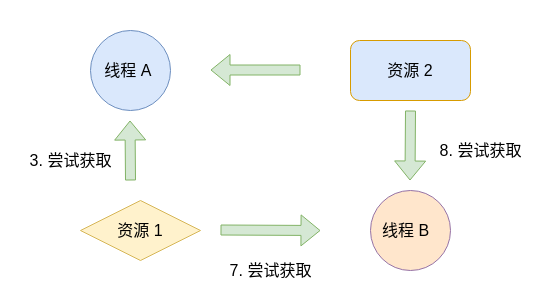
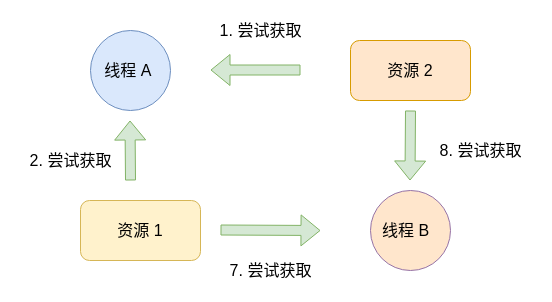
  <mxCell id="0" />
  <mxCell id="1" parent="0" />
  <mxCell id="2" value="线程 A&amp;nbsp;" style="ellipse;whiteSpace=wrap;html=1;aspect=fixed;fillColor=#dae8fc;strokeColor=#6c8ebf;fontSize=16;verticalAlign=middle;" vertex="1" parent="1"><mxGeometry x="90" y="30" width="80" height="80" as="geometry" /></mxCell>
- <mxCell id="3" value="资源 1" style="rhombus;whiteSpace=wrap;html=1;fontSize=16;fillColor=#fff2cc;strokeColor=#d6b656;verticalAlign=middle;" vertex="1" parent="1"><mxGeometry x="80" y="200" width="120" height="60" as="geometry" /></mxCell>
+ <mxCell id="3" value="资源 1" style="rounded=1;whiteSpace=wrap;html=1;fontSize=16;fillColor=#fff2cc;strokeColor=#d6b656;verticalAlign=middle;" vertex="1" parent="1"><mxGeometry x="80" y="200" width="120" height="60" as="geometry" /></mxCell>
  <mxCell id="4" value="线程 B &amp;nbsp;" style="ellipse;whiteSpace=wrap;html=1;aspect=fixed;fillColor=#ffe6cc;strokeColor=#9673a6;fontSize=16;verticalAlign=middle;" vertex="1" parent="1"><mxGeometry x="370" y="190" width="80" height="80" as="geometry" /></mxCell>
- <mxCell id="5" value="资源 2" style="rounded=1;whiteSpace=wrap;html=1;fontSize=16;fillColor=#dae8fc;strokeColor=#d79b00;verticalAlign=middle;" vertex="1" parent="1"><mxGeometry x="350" y="40" width="120" height="60" as="geometry" /></mxCell>
+ <mxCell id="5" value="资源 2" style="rounded=1;whiteSpace=wrap;html=1;fontSize=16;fillColor=#ffe6cc;strokeColor=#d79b00;verticalAlign=middle;" vertex="1" parent="1"><mxGeometry x="350" y="40" width="120" height="60" as="geometry" /></mxCell>
  <mxCell id="6" value="" style="shape=flexArrow;endArrow=classic;html=1;fillColor=#d5e8d4;strokeColor=#82b366;fontSize=16;" edge="1" parent="1"><mxGeometry width="50" height="50" relative="1" as="geometry"><mxPoint x="220" y="229.5" as="sourcePoint" /><mxPoint x="320" y="230" as="targetPoint" /></mxGeometry></mxCell>
  <mxCell id="7" value="" style="shape=flexArrow;endArrow=classic;html=1;fillColor=#d5e8d4;strokeColor=#82b366;fontSize=16;" edge="1" parent="1"><mxGeometry width="50" height="50" relative="1" as="geometry"><mxPoint x="300" y="69.5" as="sourcePoint" /><mxPoint x="210" y="69.5" as="targetPoint" /></mxGeometry></mxCell>
  <mxCell id="8" value="" style="shape=flexArrow;endArrow=classic;html=1;fillColor=#d5e8d4;strokeColor=#82b366;fontSize=16;" edge="1" parent="1"><mxGeometry width="50" height="50" relative="1" as="geometry"><mxPoint x="130" y="180" as="sourcePoint" /><mxPoint x="129.5" y="120" as="targetPoint" /></mxGeometry></mxCell>
+ <mxCell id="9" value="1. 尝试获取" style="text;html=1;align=center;verticalAlign=middle;resizable=0;points=[];autosize=1;fontSize=16;" vertex="1" parent="1"><mxGeometry x="210" y="20" width="100" height="20" as="geometry" /></mxCell>
  <mxCell id="10" value="7. 尝试获取" style="text;html=1;align=center;verticalAlign=middle;resizable=0;points=[];autosize=1;fontSize=16;" vertex="1" parent="1"><mxGeometry x="220" y="260" width="100" height="20" as="geometry" /></mxCell>
- <mxCell id="11" value="3. 尝试获取" style="text;html=1;align=center;verticalAlign=middle;resizable=0;points=[];autosize=1;fontSize=16;" vertex="1" parent="1"><mxGeometry x="20" y="150" width="100" height="20" as="geometry" /></mxCell>
+ <mxCell id="11" value="2. 尝试获取" style="text;html=1;align=center;verticalAlign=middle;resizable=0;points=[];autosize=1;fontSize=16;" vertex="1" parent="1"><mxGeometry x="20" y="150" width="100" height="20" as="geometry" /></mxCell>
  <mxCell id="12" value="8. 尝试获取" style="text;html=1;align=center;verticalAlign=middle;resizable=0;points=[];autosize=1;fontSize=16;" vertex="1" parent="1"><mxGeometry x="430" y="140" width="100" height="20" as="geometry" /></mxCell>
  <mxCell id="13" value="" style="shape=flexArrow;endArrow=classic;html=1;fillColor=#d5e8d4;strokeColor=#82b366;fontSize=16;" edge="1" parent="1"><mxGeometry width="50" height="50" relative="1" as="geometry"><mxPoint x="410" y="110" as="sourcePoint" /><mxPoint x="409.5" y="180" as="targetPoint" /></mxGeometry></mxCell>
